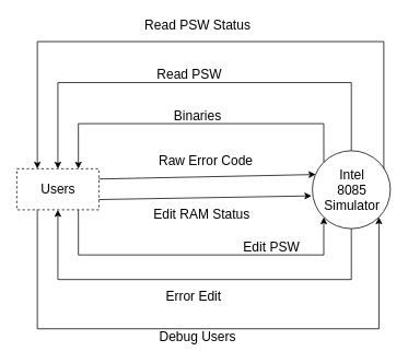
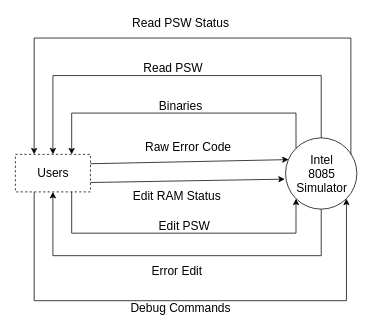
  <mxCell id="0" />
  <mxCell id="1" parent="0" />
  <mxCell id="2" value="Users" style="html=1;dashed=1;whitespace=wrap;fontSize=16;" vertex="1" parent="1"><mxGeometry x="20" y="205" width="100" height="50" as="geometry" /></mxCell>
  <mxCell id="3" value="&lt;div&gt;Intel &lt;br&gt;&lt;/div&gt;&lt;div&gt;8085 &lt;br&gt;&lt;/div&gt;&lt;div&gt;Simulator&lt;/div&gt;" style="shape=ellipse;html=1;dashed=0;whitespace=wrap;aspect=fixed;perimeter=ellipsePerimeter;fontSize=16;" vertex="1" parent="1"><mxGeometry x="380" y="183" width="95" height="95" as="geometry" /></mxCell>
  <mxCell id="4" value="" style="endArrow=classic;html=1;rounded=0;fontSize=16;exitX=1;exitY=0.25;exitDx=0;exitDy=0;entryX=0.042;entryY=0.305;entryDx=0;entryDy=0;entryPerimeter=0;" edge="1" parent="1" source="2" target="3"><mxGeometry width="50" height="50" relative="1" as="geometry"><mxPoint x="240" y="200" as="sourcePoint" /><mxPoint x="290" y="150" as="targetPoint" /></mxGeometry></mxCell>
  <mxCell id="5" value="&lt;div&gt;Raw Error Code&lt;/div&gt;" style="text;html=1;align=center;verticalAlign=middle;resizable=0;points=[];autosize=1;strokeColor=none;fillColor=none;fontSize=16;" vertex="1" parent="1"><mxGeometry x="170" y="185" width="160" height="20" as="geometry" /></mxCell>
  <mxCell id="6" value="" style="endArrow=classic;html=1;rounded=0;fontSize=16;exitX=1;exitY=0.75;exitDx=0;exitDy=0;entryX=-0.011;entryY=0.579;entryDx=0;entryDy=0;entryPerimeter=0;" edge="1" parent="1" source="2" target="3"><mxGeometry width="50" height="50" relative="1" as="geometry"><mxPoint x="220" y="280" as="sourcePoint" /><mxPoint x="270" y="230" as="targetPoint" /></mxGeometry></mxCell>
- <mxCell id="7" value="Edit RAM Status" style="text;html=1;align=center;verticalAlign=middle;resizable=0;points=[];autosize=1;strokeColor=none;fillColor=none;fontSize=16;" vertex="1" parent="1"><mxGeometry x="180" y="250" width="130" height="20" as="geometry" /></mxCell>
+ <mxCell id="7" value="Edit RAM Status" style="text;html=1;align=center;verticalAlign=middle;resizable=0;points=[];autosize=1;strokeColor=none;fillColor=none;fontSize=16;" vertex="1" parent="1"><mxGeometry x="170" y="250" width="130" height="20" as="geometry" /></mxCell>
  <mxCell id="8" value="" style="endArrow=classic;html=1;rounded=0;fontSize=16;exitX=0.75;exitY=1;exitDx=0;exitDy=0;entryX=0;entryY=1;entryDx=0;entryDy=0;edgeStyle=orthogonalEdgeStyle;" edge="1" parent="1" source="2" target="3"><mxGeometry width="50" height="50" relative="1" as="geometry"><mxPoint x="190" y="350" as="sourcePoint" /><mxPoint x="240" y="300" as="targetPoint" /><Array as="points"><mxPoint x="95" y="310" /><mxPoint x="394" y="310" /></Array></mxGeometry></mxCell>
- <mxCell id="9" value="Edit PSW" style="text;html=1;align=center;verticalAlign=middle;resizable=0;points=[];autosize=1;strokeColor=none;fillColor=none;fontSize=16;" vertex="1" parent="1"><mxGeometry x="290" y="290" width="80" height="20" as="geometry" /></mxCell>
+ <mxCell id="9" value="Edit PSW" style="text;html=1;align=center;verticalAlign=middle;resizable=0;points=[];autosize=1;strokeColor=none;fillColor=none;fontSize=16;" vertex="1" parent="1"><mxGeometry x="205" y="290" width="80" height="20" as="geometry" /></mxCell>
  <mxCell id="10" value="" style="endArrow=classic;html=1;rounded=0;fontSize=16;exitX=0;exitY=0;exitDx=0;exitDy=0;entryX=0.75;entryY=0;entryDx=0;entryDy=0;edgeStyle=orthogonalEdgeStyle;" edge="1" parent="1" source="3" target="2"><mxGeometry width="50" height="50" relative="1" as="geometry"><mxPoint x="190" y="160" as="sourcePoint" /><mxPoint x="240" y="110" as="targetPoint" /><Array as="points"><mxPoint x="394" y="150" /><mxPoint x="95" y="150" /></Array></mxGeometry></mxCell>
  <mxCell id="11" value="Binaries" style="text;html=1;align=center;verticalAlign=middle;resizable=0;points=[];autosize=1;strokeColor=none;fillColor=none;fontSize=16;" vertex="1" parent="1"><mxGeometry x="205" y="130" width="70" height="20" as="geometry" /></mxCell>
  <mxCell id="12" value="" style="endArrow=classic;html=1;rounded=0;fontSize=16;exitX=0.5;exitY=0;exitDx=0;exitDy=0;entryX=0.5;entryY=0;entryDx=0;entryDy=0;edgeStyle=orthogonalEdgeStyle;" edge="1" parent="1" source="3" target="2"><mxGeometry width="50" height="50" relative="1" as="geometry"><mxPoint x="240" y="100" as="sourcePoint" /><mxPoint x="290" y="50" as="targetPoint" /><Array as="points"><mxPoint x="428" y="100" /><mxPoint x="70" y="100" /></Array></mxGeometry></mxCell>
  <mxCell id="13" value="Read PSW" style="text;html=1;align=center;verticalAlign=middle;resizable=0;points=[];autosize=1;strokeColor=none;fillColor=none;fontSize=16;" vertex="1" parent="1"><mxGeometry x="185" y="80" width="90" height="20" as="geometry" /></mxCell>
  <mxCell id="14" value="" style="endArrow=classic;html=1;rounded=0;fontSize=16;exitX=0.916;exitY=0.232;exitDx=0;exitDy=0;exitPerimeter=0;entryX=0.25;entryY=0;entryDx=0;entryDy=0;edgeStyle=orthogonalEdgeStyle;" edge="1" parent="1" source="3" target="2"><mxGeometry width="50" height="50" relative="1" as="geometry"><mxPoint x="240" y="70" as="sourcePoint" /><mxPoint x="290" y="20" as="targetPoint" /><Array as="points"><mxPoint x="467" y="50" /><mxPoint x="45" y="50" /></Array></mxGeometry></mxCell>
  <mxCell id="15" value="Read PSW Status" style="text;html=1;align=center;verticalAlign=middle;resizable=0;points=[];autosize=1;strokeColor=none;fillColor=none;fontSize=16;" vertex="1" parent="1"><mxGeometry x="170" y="20" width="140" height="20" as="geometry" /></mxCell>
  <mxCell id="16" value="" style="endArrow=classic;html=1;rounded=0;fontSize=16;exitX=0.5;exitY=1;exitDx=0;exitDy=0;entryX=0.5;entryY=1;entryDx=0;entryDy=0;edgeStyle=orthogonalEdgeStyle;" edge="1" parent="1" source="3" target="2"><mxGeometry width="50" height="50" relative="1" as="geometry"><mxPoint x="200" y="380" as="sourcePoint" /><mxPoint x="250" y="330" as="targetPoint" /><Array as="points"><mxPoint x="428" y="340" /><mxPoint x="70" y="340" /></Array></mxGeometry></mxCell>
  <mxCell id="17" value="Error Edit" style="text;html=1;align=center;verticalAlign=middle;resizable=0;points=[];autosize=1;strokeColor=none;fillColor=none;fontSize=16;" vertex="1" parent="1"><mxGeometry x="185" y="350" width="100" height="20" as="geometry" /></mxCell>
  <mxCell id="18" value="" style="endArrow=classic;html=1;rounded=0;fontSize=16;exitX=0.25;exitY=1;exitDx=0;exitDy=0;entryX=1;entryY=1;entryDx=0;entryDy=0;edgeStyle=orthogonalEdgeStyle;" edge="1" parent="1" source="2" target="3"><mxGeometry width="50" height="50" relative="1" as="geometry"><mxPoint x="260" y="380" as="sourcePoint" /><mxPoint x="210" y="430" as="targetPoint" /><Array as="points"><mxPoint x="45" y="400" /><mxPoint x="461" y="400" /></Array></mxGeometry></mxCell>
- <mxCell id="19" value="Debug Users" style="text;html=1;align=center;verticalAlign=middle;resizable=0;points=[];autosize=1;strokeColor=none;fillColor=none;fontSize=16;" vertex="1" parent="1"><mxGeometry x="165" y="400" width="150" height="20" as="geometry" /></mxCell>
+ <mxCell id="19" value="Debug Commands" style="text;html=1;align=center;verticalAlign=middle;resizable=0;points=[];autosize=1;strokeColor=none;fillColor=none;fontSize=16;" vertex="1" parent="1"><mxGeometry x="165" y="400" width="150" height="20" as="geometry" /></mxCell>
